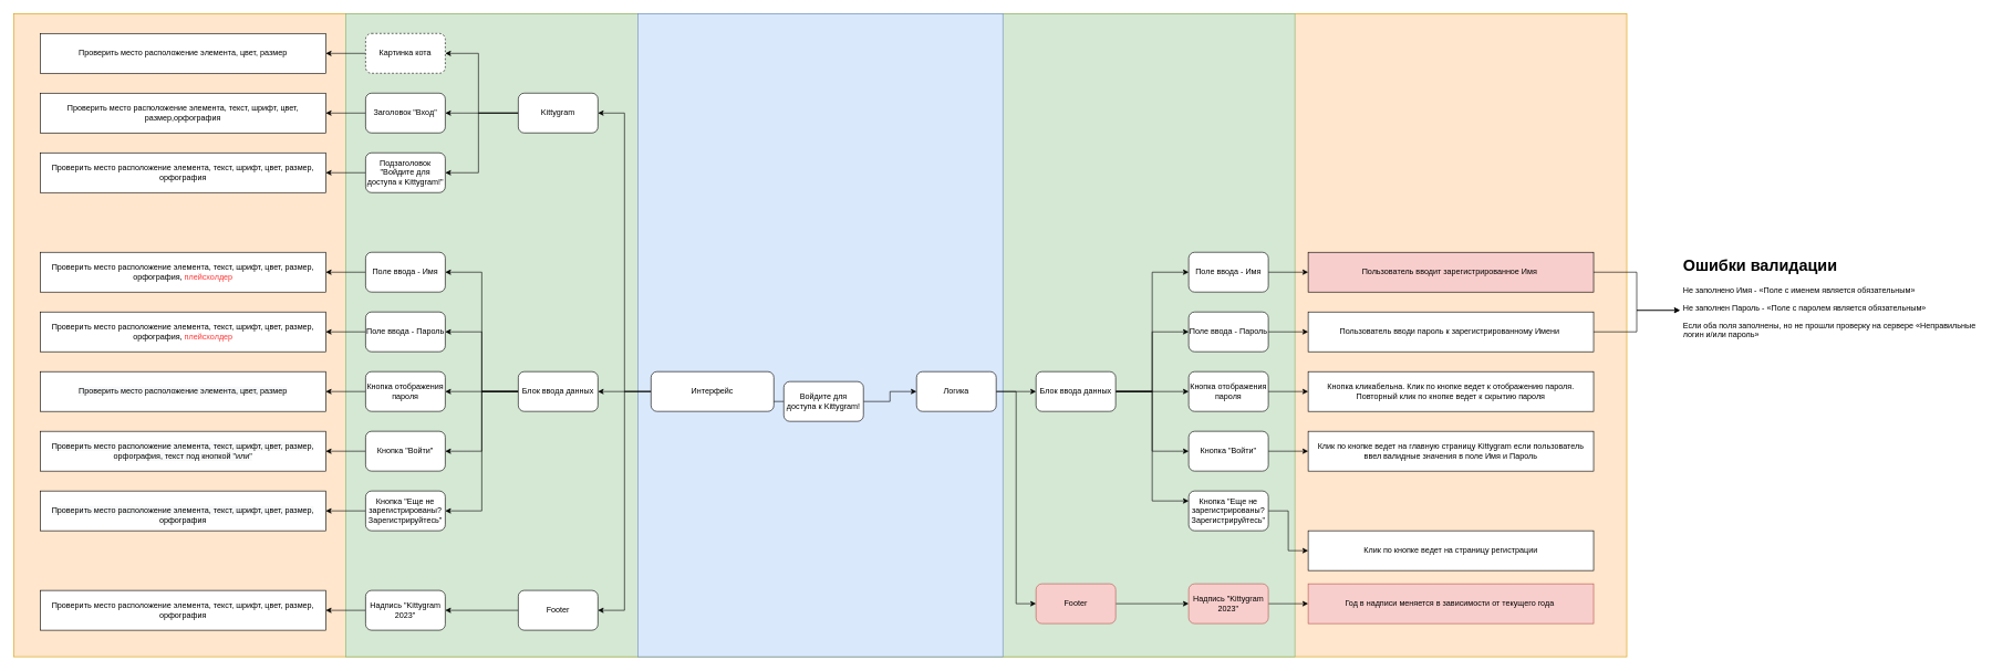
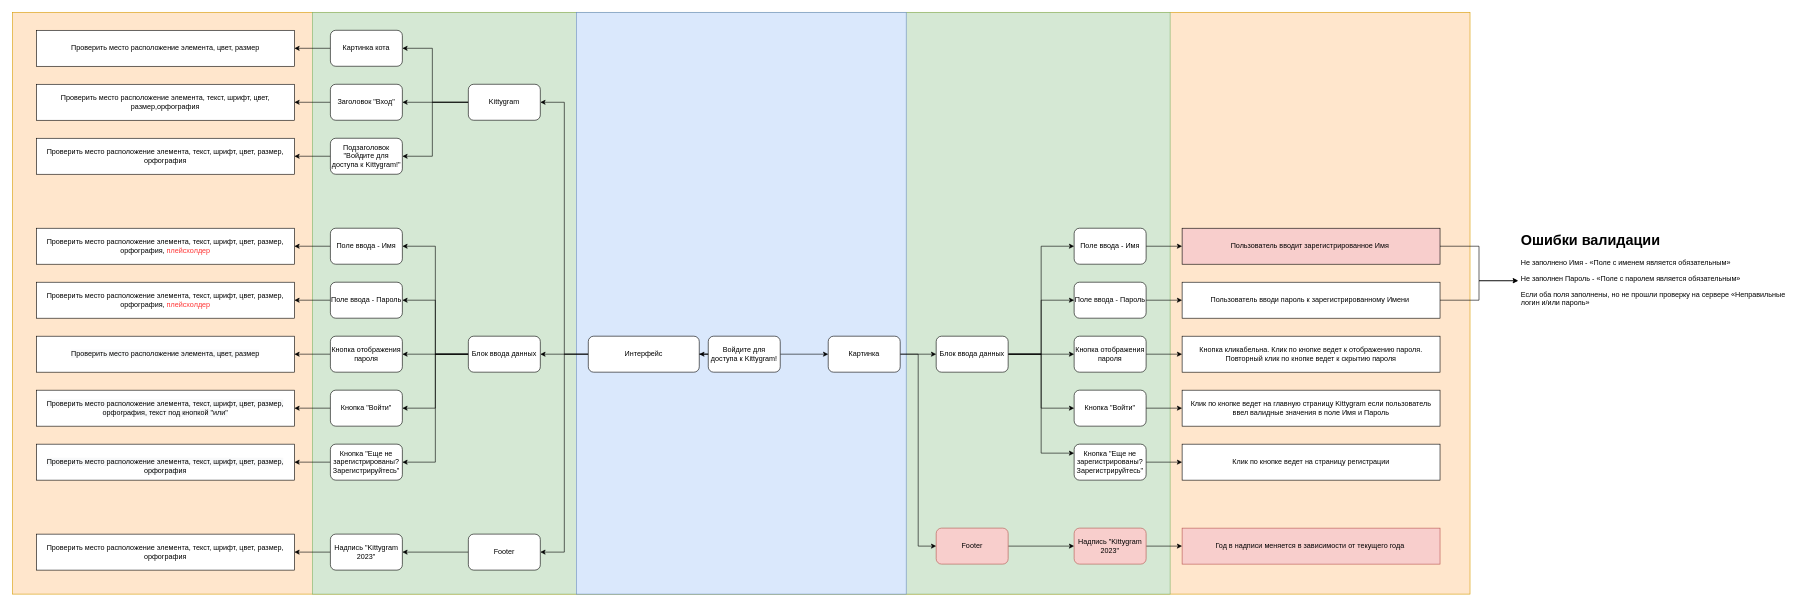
  <mxCell id="0" />
  <mxCell id="1" parent="0" />
  <mxCell id="2" value="" style="rounded=0;whiteSpace=wrap;html=1;fillColor=#ffe6cc;strokeColor=#d79b00;" vertex="1" parent="1"><mxGeometry x="20" y="20" width="2430" height="970" as="geometry" /></mxCell>
  <mxCell id="3" value="" style="rounded=0;whiteSpace=wrap;html=1;fillColor=#d5e8d4;strokeColor=#82b366;" vertex="1" parent="1"><mxGeometry x="520" y="20" width="1430" height="970" as="geometry" /></mxCell>
  <mxCell id="4" value="" style="rounded=0;whiteSpace=wrap;html=1;fillColor=#dae8fc;strokeColor=#6c8ebf;" vertex="1" parent="1"><mxGeometry x="960" y="20" width="550" height="970" as="geometry" /></mxCell>
  <mxCell id="5" value="" style="edgeStyle=orthogonalEdgeStyle;rounded=0;orthogonalLoop=1;jettySize=auto;html=1;" parent="1" source="7" target="10" edge="1"><mxGeometry relative="1" as="geometry" /></mxCell>
  <mxCell id="6" value="" style="edgeStyle=orthogonalEdgeStyle;rounded=0;orthogonalLoop=1;jettySize=auto;html=1;" parent="1" source="7" target="14" edge="1"><mxGeometry relative="1" as="geometry" /></mxCell>
- <mxCell id="7" value="Войдите для доступа к Kittygram!" style="rounded=1;whiteSpace=wrap;html=1;" parent="1" vertex="1"><mxGeometry x="1180" y="575" width="120" height="60" as="geometry" /></mxCell>
+ <mxCell id="7" value="Войдите для доступа к Kittygram!" style="rounded=1;whiteSpace=wrap;html=1;" parent="1" vertex="1"><mxGeometry x="1180" y="560" width="120" height="60" as="geometry" /></mxCell>
  <mxCell id="8" style="edgeStyle=orthogonalEdgeStyle;rounded=0;orthogonalLoop=1;jettySize=auto;html=1;entryX=0;entryY=0.5;entryDx=0;entryDy=0;" parent="1" source="10" target="54" edge="1"><mxGeometry relative="1" as="geometry" /></mxCell>
  <mxCell id="9" style="edgeStyle=orthogonalEdgeStyle;rounded=0;orthogonalLoop=1;jettySize=auto;html=1;entryX=0;entryY=0.5;entryDx=0;entryDy=0;fontColor=#FF3333;" edge="1" parent="1" source="10" target="78"><mxGeometry relative="1" as="geometry" /></mxCell>
- <mxCell id="10" value="Логика" style="whiteSpace=wrap;html=1;rounded=1;" parent="1" vertex="1"><mxGeometry x="1380" y="560" width="120" height="60" as="geometry" /></mxCell>
+ <mxCell id="10" value="Картинка" style="whiteSpace=wrap;html=1;rounded=1;" parent="1" vertex="1"><mxGeometry x="1380" y="560" width="120" height="60" as="geometry" /></mxCell>
  <mxCell id="11" style="edgeStyle=orthogonalEdgeStyle;rounded=0;orthogonalLoop=1;jettySize=auto;html=1;entryX=1;entryY=0.5;entryDx=0;entryDy=0;" parent="1" source="14" target="18" edge="1"><mxGeometry relative="1" as="geometry" /></mxCell>
  <mxCell id="12" style="edgeStyle=orthogonalEdgeStyle;rounded=0;orthogonalLoop=1;jettySize=auto;html=1;entryX=1;entryY=0.5;entryDx=0;entryDy=0;" parent="1" source="14" target="30" edge="1"><mxGeometry relative="1" as="geometry" /></mxCell>
  <mxCell id="13" style="edgeStyle=orthogonalEdgeStyle;rounded=0;orthogonalLoop=1;jettySize=auto;html=1;entryX=1;entryY=0.5;entryDx=0;entryDy=0;fontColor=#FF3333;" edge="1" parent="1" source="14" target="73"><mxGeometry relative="1" as="geometry" /></mxCell>
  <mxCell id="14" value="Интерфейс" style="whiteSpace=wrap;html=1;rounded=1;" parent="1" vertex="1"><mxGeometry x="980" y="560" width="185" height="60" as="geometry" /></mxCell>
  <mxCell id="15" value="" style="edgeStyle=orthogonalEdgeStyle;rounded=0;orthogonalLoop=1;jettySize=auto;html=1;" parent="1" source="18" target="22" edge="1"><mxGeometry relative="1" as="geometry" /></mxCell>
  <mxCell id="16" style="edgeStyle=orthogonalEdgeStyle;rounded=0;orthogonalLoop=1;jettySize=auto;html=1;entryX=1;entryY=0.5;entryDx=0;entryDy=0;" parent="1" source="18" target="24" edge="1"><mxGeometry relative="1" as="geometry"><Array as="points"><mxPoint x="720" y="170" /><mxPoint x="720" y="260" /></Array></mxGeometry></mxCell>
  <mxCell id="17" style="edgeStyle=orthogonalEdgeStyle;rounded=0;orthogonalLoop=1;jettySize=auto;html=1;entryX=1;entryY=0.5;entryDx=0;entryDy=0;" parent="1" source="18" target="20" edge="1"><mxGeometry relative="1" as="geometry"><Array as="points"><mxPoint x="720" y="170" /><mxPoint x="720" y="80" /></Array></mxGeometry></mxCell>
  <mxCell id="18" value="Kittygram" style="whiteSpace=wrap;html=1;rounded=1;" parent="1" vertex="1"><mxGeometry x="780" y="140" width="120" height="60" as="geometry" /></mxCell>
  <mxCell id="19" style="edgeStyle=orthogonalEdgeStyle;rounded=0;orthogonalLoop=1;jettySize=auto;html=1;entryX=1;entryY=0.5;entryDx=0;entryDy=0;" parent="1" source="20" target="41" edge="1"><mxGeometry relative="1" as="geometry" /></mxCell>
- <mxCell id="20" value="Картинка кота" style="whiteSpace=wrap;html=1;rounded=1;dashed=1;" parent="1" vertex="1"><mxGeometry x="550" y="50" width="120" height="60" as="geometry" /></mxCell>
+ <mxCell id="20" value="Картинка кота" style="whiteSpace=wrap;html=1;rounded=1;" parent="1" vertex="1"><mxGeometry x="550" y="50" width="120" height="60" as="geometry" /></mxCell>
  <mxCell id="21" style="edgeStyle=orthogonalEdgeStyle;rounded=0;orthogonalLoop=1;jettySize=auto;html=1;entryX=1;entryY=0.5;entryDx=0;entryDy=0;" parent="1" source="22" target="42" edge="1"><mxGeometry relative="1" as="geometry" /></mxCell>
  <mxCell id="22" value="Заголовок &quot;Вход&quot;" style="whiteSpace=wrap;html=1;rounded=1;" parent="1" vertex="1"><mxGeometry x="550" y="140" width="120" height="60" as="geometry" /></mxCell>
  <mxCell id="23" style="edgeStyle=orthogonalEdgeStyle;rounded=0;orthogonalLoop=1;jettySize=auto;html=1;entryX=1;entryY=0.5;entryDx=0;entryDy=0;" parent="1" source="24" target="43" edge="1"><mxGeometry relative="1" as="geometry" /></mxCell>
  <mxCell id="24" value="Подзаголовок &quot;Войдите для доступа к Kittygram!&quot;" style="whiteSpace=wrap;html=1;rounded=1;" parent="1" vertex="1"><mxGeometry x="550" width="120" height="60" as="geometry" y="230" /></mxCell>
  <mxCell id="25" style="edgeStyle=orthogonalEdgeStyle;rounded=0;orthogonalLoop=1;jettySize=auto;html=1;entryX=1;entryY=0.5;entryDx=0;entryDy=0;" parent="1" source="30" target="32" edge="1"><mxGeometry relative="1" as="geometry" /></mxCell>
  <mxCell id="26" style="edgeStyle=orthogonalEdgeStyle;rounded=0;orthogonalLoop=1;jettySize=auto;html=1;entryX=1;entryY=0.5;entryDx=0;entryDy=0;" parent="1" source="30" target="34" edge="1"><mxGeometry relative="1" as="geometry" /></mxCell>
  <mxCell id="27" style="edgeStyle=orthogonalEdgeStyle;rounded=0;orthogonalLoop=1;jettySize=auto;html=1;entryX=1;entryY=0.5;entryDx=0;entryDy=0;" parent="1" source="30" target="36" edge="1"><mxGeometry relative="1" as="geometry" /></mxCell>
  <mxCell id="28" style="edgeStyle=orthogonalEdgeStyle;rounded=0;orthogonalLoop=1;jettySize=auto;html=1;entryX=1;entryY=0.5;entryDx=0;entryDy=0;" parent="1" source="30" target="38" edge="1"><mxGeometry relative="1" as="geometry" /></mxCell>
  <mxCell id="29" style="edgeStyle=orthogonalEdgeStyle;rounded=0;orthogonalLoop=1;jettySize=auto;html=1;entryX=1;entryY=0.5;entryDx=0;entryDy=0;" parent="1" source="30" target="40" edge="1"><mxGeometry relative="1" as="geometry" /></mxCell>
  <mxCell id="30" value="Блок ввода данных" style="whiteSpace=wrap;html=1;rounded=1;" parent="1" vertex="1"><mxGeometry x="780" y="560" width="120" height="60" as="geometry" /></mxCell>
  <mxCell id="31" style="edgeStyle=orthogonalEdgeStyle;rounded=0;orthogonalLoop=1;jettySize=auto;html=1;entryX=1;entryY=0.5;entryDx=0;entryDy=0;" parent="1" source="32" target="44" edge="1"><mxGeometry relative="1" as="geometry" /></mxCell>
  <mxCell id="32" value="Поле ввода - Имя" style="whiteSpace=wrap;html=1;rounded=1;" parent="1" vertex="1"><mxGeometry x="550" y="380" width="120" height="60" as="geometry" /></mxCell>
  <mxCell id="33" style="edgeStyle=orthogonalEdgeStyle;rounded=0;orthogonalLoop=1;jettySize=auto;html=1;entryX=1;entryY=0.5;entryDx=0;entryDy=0;" parent="1" source="34" target="45" edge="1"><mxGeometry relative="1" as="geometry" /></mxCell>
  <mxCell id="34" value="Поле ввода - Пароль" style="whiteSpace=wrap;html=1;rounded=1;" parent="1" vertex="1"><mxGeometry x="550" y="470" width="120" height="60" as="geometry" /></mxCell>
  <mxCell id="35" style="edgeStyle=orthogonalEdgeStyle;rounded=0;orthogonalLoop=1;jettySize=auto;html=1;entryX=1;entryY=0.5;entryDx=0;entryDy=0;" parent="1" source="36" target="46" edge="1"><mxGeometry relative="1" as="geometry" /></mxCell>
  <mxCell id="36" value="Кнопка отображения пароля" style="whiteSpace=wrap;html=1;rounded=1;" parent="1" vertex="1"><mxGeometry x="550" y="560" width="120" height="60" as="geometry" /></mxCell>
  <mxCell id="37" style="edgeStyle=orthogonalEdgeStyle;rounded=0;orthogonalLoop=1;jettySize=auto;html=1;entryX=1;entryY=0.5;entryDx=0;entryDy=0;" parent="1" source="38" target="47" edge="1"><mxGeometry relative="1" as="geometry" /></mxCell>
  <mxCell id="38" value="Кнопка &quot;Войти&quot;" style="whiteSpace=wrap;html=1;rounded=1;" parent="1" vertex="1"><mxGeometry x="550" y="650" width="120" height="60" as="geometry" /></mxCell>
  <mxCell id="39" style="edgeStyle=orthogonalEdgeStyle;rounded=0;orthogonalLoop=1;jettySize=auto;html=1;entryX=1;entryY=0.5;entryDx=0;entryDy=0;" parent="1" source="40" target="48" edge="1"><mxGeometry relative="1" as="geometry" /></mxCell>
  <mxCell id="40" value="Кнопка &quot;Еще не зарегистрированы? Зарегистрируйтесь&quot;" style="whiteSpace=wrap;html=1;rounded=1;" parent="1" vertex="1"><mxGeometry x="550" y="740" width="120" height="60" as="geometry" /></mxCell>
  <mxCell id="41" value="Проверить место расположение элемента, цвет, размер" style="rounded=0;whiteSpace=wrap;html=1;" parent="1" vertex="1"><mxGeometry x="60" y="50" width="430" height="60" as="geometry" /></mxCell>
  <mxCell id="42" value="Проверить место расположение элемента, текст, шрифт, цвет, размер,орфография" style="rounded=0;whiteSpace=wrap;html=1;" parent="1" vertex="1"><mxGeometry x="60" y="140" width="430" height="60" as="geometry" /></mxCell>
  <mxCell id="43" value="Проверить место расположение элемента, текст, шрифт, цвет, размер, орфография" style="rounded=0;whiteSpace=wrap;html=1;" parent="1" vertex="1"><mxGeometry x="60" width="430" height="60" as="geometry" y="230" /></mxCell>
  <mxCell id="44" value="Проверить место расположение элемента, текст, шрифт, цвет, размер, орфография, &lt;font color=&quot;#ff3333&quot;&gt;плейсхолдер&lt;/font&gt;" style="rounded=0;whiteSpace=wrap;html=1;" parent="1" vertex="1"><mxGeometry x="60" y="380" width="430" height="60" as="geometry" /></mxCell>
  <mxCell id="45" value="Проверить место расположение элемента, текст, шрифт, цвет, размер, орфография, &lt;font color=&quot;#ff3333&quot;&gt;плейсхолдер&lt;/font&gt;" style="rounded=0;whiteSpace=wrap;html=1;" parent="1" vertex="1"><mxGeometry x="60" y="470" width="430" height="60" as="geometry" /></mxCell>
  <mxCell id="46" value="&lt;span style=&quot;color: rgb(0, 0, 0); font-family: Helvetica; font-size: 12px; font-style: normal; font-variant-ligatures: normal; font-variant-caps: normal; font-weight: 400; letter-spacing: normal; orphans: 2; text-align: center; text-indent: 0px; text-transform: none; widows: 2; word-spacing: 0px; -webkit-text-stroke-width: 0px; background-color: rgb(248, 249, 250); text-decoration-thickness: initial; text-decoration-style: initial; text-decoration-color: initial; float: none; display: inline !important;&quot;&gt;Проверить место расположение элемента, цвет, размер&lt;/span&gt;" style="rounded=0;whiteSpace=wrap;html=1;" parent="1" vertex="1"><mxGeometry x="60" y="560" width="430" height="60" as="geometry" /></mxCell>
  <mxCell id="47" value="&lt;span style=&quot;color: rgb(0, 0, 0); font-family: Helvetica; font-size: 12px; font-style: normal; font-variant-ligatures: normal; font-variant-caps: normal; font-weight: 400; letter-spacing: normal; orphans: 2; text-align: center; text-indent: 0px; text-transform: none; widows: 2; word-spacing: 0px; -webkit-text-stroke-width: 0px; background-color: rgb(248, 249, 250); text-decoration-thickness: initial; text-decoration-style: initial; text-decoration-color: initial; float: none; display: inline !important;&quot;&gt;Проверить место расположение элемента, текст, шрифт, цвет, размер, орфография, текст под кнопкой &quot;или&quot;&lt;/span&gt;" style="rounded=0;whiteSpace=wrap;html=1;" parent="1" vertex="1"><mxGeometry x="60" y="650" width="430" height="60" as="geometry" /></mxCell>
  <mxCell id="48" value="&lt;br&gt;&lt;span style=&quot;color: rgb(0, 0, 0); font-family: Helvetica; font-size: 12px; font-style: normal; font-variant-ligatures: normal; font-variant-caps: normal; font-weight: 400; letter-spacing: normal; orphans: 2; text-align: center; text-indent: 0px; text-transform: none; widows: 2; word-spacing: 0px; -webkit-text-stroke-width: 0px; background-color: rgb(248, 249, 250); text-decoration-thickness: initial; text-decoration-style: initial; text-decoration-color: initial; float: none; display: inline !important;&quot;&gt;Проверить место расположение элемента, текст, шрифт, цвет, размер, орфография&lt;/span&gt;&lt;br&gt;" style="rounded=0;whiteSpace=wrap;html=1;" parent="1" vertex="1"><mxGeometry x="60" y="740" width="430" height="60" as="geometry" /></mxCell>
  <mxCell id="49" style="edgeStyle=orthogonalEdgeStyle;rounded=0;orthogonalLoop=1;jettySize=auto;html=1;entryX=0;entryY=0.5;entryDx=0;entryDy=0;" parent="1" source="54" target="56" edge="1"><mxGeometry relative="1" as="geometry" /></mxCell>
  <mxCell id="50" style="edgeStyle=orthogonalEdgeStyle;rounded=0;orthogonalLoop=1;jettySize=auto;html=1;entryX=0;entryY=0.5;entryDx=0;entryDy=0;" parent="1" source="54" target="58" edge="1"><mxGeometry relative="1" as="geometry" /></mxCell>
  <mxCell id="51" style="edgeStyle=orthogonalEdgeStyle;rounded=0;orthogonalLoop=1;jettySize=auto;html=1;entryX=0;entryY=0.5;entryDx=0;entryDy=0;" parent="1" source="54" target="60" edge="1"><mxGeometry relative="1" as="geometry" /></mxCell>
  <mxCell id="52" style="edgeStyle=orthogonalEdgeStyle;rounded=0;orthogonalLoop=1;jettySize=auto;html=1;entryX=0;entryY=0.5;entryDx=0;entryDy=0;" parent="1" source="54" target="62" edge="1"><mxGeometry relative="1" as="geometry" /></mxCell>
  <mxCell id="53" style="edgeStyle=orthogonalEdgeStyle;rounded=0;orthogonalLoop=1;jettySize=auto;html=1;entryX=0;entryY=0.25;entryDx=0;entryDy=0;" parent="1" source="54" target="64" edge="1"><mxGeometry relative="1" as="geometry" /></mxCell>
  <mxCell id="54" value="Блок ввода данных" style="whiteSpace=wrap;html=1;rounded=1;" parent="1" vertex="1"><mxGeometry x="1560" y="560" width="120" height="60" as="geometry" /></mxCell>
  <mxCell id="55" style="edgeStyle=orthogonalEdgeStyle;rounded=0;orthogonalLoop=1;jettySize=auto;html=1;entryX=0;entryY=0.5;entryDx=0;entryDy=0;entryPerimeter=0;" parent="1" source="56" target="66" edge="1"><mxGeometry relative="1" as="geometry" /></mxCell>
  <mxCell id="56" value="Поле ввода - Имя" style="whiteSpace=wrap;html=1;rounded=1;" parent="1" vertex="1"><mxGeometry x="1790" y="380" width="120" height="60" as="geometry" /></mxCell>
  <mxCell id="57" style="edgeStyle=orthogonalEdgeStyle;rounded=0;orthogonalLoop=1;jettySize=auto;html=1;entryX=0;entryY=0.5;entryDx=0;entryDy=0;" parent="1" source="58" target="68" edge="1"><mxGeometry relative="1" as="geometry" /></mxCell>
  <mxCell id="58" value="Поле ввода - Пароль" style="whiteSpace=wrap;html=1;rounded=1;" parent="1" vertex="1"><mxGeometry x="1790" y="470" width="120" height="60" as="geometry" /></mxCell>
  <mxCell id="59" style="edgeStyle=orthogonalEdgeStyle;rounded=0;orthogonalLoop=1;jettySize=auto;html=1;entryX=0;entryY=0.5;entryDx=0;entryDy=0;" parent="1" source="60" target="69" edge="1"><mxGeometry relative="1" as="geometry" /></mxCell>
  <mxCell id="60" value="Кнопка отображения пароля" style="whiteSpace=wrap;html=1;rounded=1;" parent="1" vertex="1"><mxGeometry x="1790" y="560" width="120" height="60" as="geometry" /></mxCell>
  <mxCell id="61" style="edgeStyle=orthogonalEdgeStyle;rounded=0;orthogonalLoop=1;jettySize=auto;html=1;entryX=0;entryY=0.5;entryDx=0;entryDy=0;" parent="1" source="62" target="70" edge="1"><mxGeometry relative="1" as="geometry" /></mxCell>
  <mxCell id="62" value="Кнопка &quot;Войти&quot;" style="whiteSpace=wrap;html=1;rounded=1;" parent="1" vertex="1"><mxGeometry x="1790" y="650" width="120" height="60" as="geometry" /></mxCell>
  <mxCell id="63" style="edgeStyle=orthogonalEdgeStyle;rounded=0;orthogonalLoop=1;jettySize=auto;html=1;entryX=0;entryY=0.5;entryDx=0;entryDy=0;" parent="1" source="64" target="71" edge="1"><mxGeometry relative="1" as="geometry" /></mxCell>
  <mxCell id="64" value="Кнопка &quot;Еще не зарегистрированы? Зарегистрируйтесь&quot;" style="whiteSpace=wrap;html=1;rounded=1;" parent="1" vertex="1"><mxGeometry x="1790" y="740" width="120" height="60" as="geometry" /></mxCell>
  <mxCell id="65" style="edgeStyle=orthogonalEdgeStyle;rounded=0;orthogonalLoop=1;jettySize=auto;html=1;entryX=0;entryY=0.5;entryDx=0;entryDy=0;fontColor=#000000;" edge="1" parent="1" source="66" target="82"><mxGeometry relative="1" as="geometry" /></mxCell>
  <mxCell id="66" value="Пользователь вводит зарегистрированное Имя&amp;nbsp;" style="rounded=0;whiteSpace=wrap;html=1;fillColor=#f8cecc;" parent="1" vertex="1"><mxGeometry x="1970" y="380" width="430" height="60" as="geometry" /></mxCell>
  <mxCell id="67" style="edgeStyle=orthogonalEdgeStyle;rounded=0;orthogonalLoop=1;jettySize=auto;html=1;fontColor=#000000;" edge="1" parent="1" source="68" target="82"><mxGeometry relative="1" as="geometry" /></mxCell>
  <mxCell id="68" value="Пользователь вводи пароль к зарегистрированному Имени&amp;nbsp;" style="rounded=0;whiteSpace=wrap;html=1;" parent="1" vertex="1"><mxGeometry x="1970" y="470" width="430" height="60" as="geometry" /></mxCell>
  <mxCell id="69" value="Кнопка кликабельна. Клик по кнопке ведет к отображению пароля. Повторный клик по кнопке ведет к скрытию пароля" style="rounded=0;whiteSpace=wrap;html=1;" parent="1" vertex="1"><mxGeometry x="1970" y="560" width="430" height="60" as="geometry" /></mxCell>
  <mxCell id="70" value="Клик по кнопке ведет на главную страницу Kittygram если пользователь ввел валидные значения в поле Имя и Пароль" style="rounded=0;whiteSpace=wrap;html=1;" parent="1" vertex="1"><mxGeometry x="1970" y="650" width="430" height="60" as="geometry" /></mxCell>
- <mxCell id="71" value="Клик по кнопке ведет на страницу регистрации" style="rounded=0;whiteSpace=wrap;html=1;" parent="1" vertex="1"><mxGeometry x="1970" y="800" width="430" height="60" as="geometry" /></mxCell>
+ <mxCell id="71" value="Клик по кнопке ведет на страницу регистрации" style="rounded=0;whiteSpace=wrap;html=1;" parent="1" vertex="1"><mxGeometry x="1970" y="740" width="430" height="60" as="geometry" /></mxCell>
  <mxCell id="72" style="edgeStyle=orthogonalEdgeStyle;rounded=0;orthogonalLoop=1;jettySize=auto;html=1;entryX=1;entryY=0.5;entryDx=0;entryDy=0;" parent="1" source="73" target="75" edge="1"><mxGeometry relative="1" as="geometry" /></mxCell>
  <mxCell id="73" value="Footer" style="whiteSpace=wrap;html=1;rounded=1;" parent="1" vertex="1"><mxGeometry x="780" y="890" width="120" height="60" as="geometry" /></mxCell>
  <mxCell id="74" style="edgeStyle=orthogonalEdgeStyle;rounded=0;orthogonalLoop=1;jettySize=auto;html=1;entryX=1;entryY=0.5;entryDx=0;entryDy=0;" parent="1" source="75" target="76" edge="1"><mxGeometry relative="1" as="geometry" /></mxCell>
  <mxCell id="75" value="Надпись &quot;Kittygram 2023&quot;" style="whiteSpace=wrap;html=1;rounded=1;" parent="1" vertex="1"><mxGeometry x="550" y="890" width="120" height="60" as="geometry" /></mxCell>
  <mxCell id="76" value="Проверить место расположение элемента, текст, шрифт, цвет, размер, орфография" style="rounded=0;whiteSpace=wrap;html=1;" parent="1" vertex="1"><mxGeometry x="60" y="890" width="430" height="60" as="geometry" /></mxCell>
  <mxCell id="77" style="edgeStyle=orthogonalEdgeStyle;rounded=0;orthogonalLoop=1;jettySize=auto;html=1;entryX=0;entryY=0.5;entryDx=0;entryDy=0;fontColor=#FF3333;" edge="1" parent="1" source="78" target="80"><mxGeometry relative="1" as="geometry" /></mxCell>
  <mxCell id="78" value="Footer" style="whiteSpace=wrap;html=1;rounded=1;fillColor=#f8cecc;strokeColor=#b85450;" vertex="1" parent="1"><mxGeometry x="1560" y="880" width="120" height="60" as="geometry" /></mxCell>
  <mxCell id="79" style="edgeStyle=orthogonalEdgeStyle;rounded=0;orthogonalLoop=1;jettySize=auto;html=1;entryX=0;entryY=0.5;entryDx=0;entryDy=0;fontColor=#FF3333;" edge="1" parent="1" source="80" target="81"><mxGeometry relative="1" as="geometry" /></mxCell>
  <mxCell id="80" value="Надпись &quot;Kittygram 2023&quot;" style="whiteSpace=wrap;html=1;rounded=1;fillColor=#f8cecc;strokeColor=#b85450;" vertex="1" parent="1"><mxGeometry x="1790" y="880" width="120" height="60" as="geometry" /></mxCell>
  <mxCell id="81" value="Год в надписи меняется в зависимости от текущего года&amp;nbsp;" style="rounded=0;whiteSpace=wrap;html=1;fillColor=#f8cecc;strokeColor=#b85450;" vertex="1" parent="1"><mxGeometry x="1970" y="880" width="430" height="60" as="geometry" /></mxCell>
  <mxCell id="82" value="&lt;h1 style=&quot;border-color: var(--border-color);&quot;&gt;&lt;font&gt;Ошибки валидации&lt;/font&gt;&lt;/h1&gt;&lt;p&gt;&lt;font&gt;Не заполнено Имя - «Поле с именем является обязательным»&lt;/font&gt;&lt;br&gt;&lt;/p&gt;&lt;p&gt;Не заполнен Пароль - «Поле с паролем является обязательным»&lt;font&gt;&lt;br&gt;&lt;/font&gt;&lt;/p&gt;&lt;p&gt;Если оба поля заполнены, но не прошли проверку на сервере «Неправильные логин и/или пароль»&lt;br&gt;&lt;/p&gt;" style="text;html=1;strokeColor=none;fillColor=none;spacing=5;spacingTop=-20;whiteSpace=wrap;overflow=hidden;rounded=0;fontColor=#000000;" vertex="1" parent="1"><mxGeometry x="2530" y="380" width="480" height="175" as="geometry" /></mxCell>
